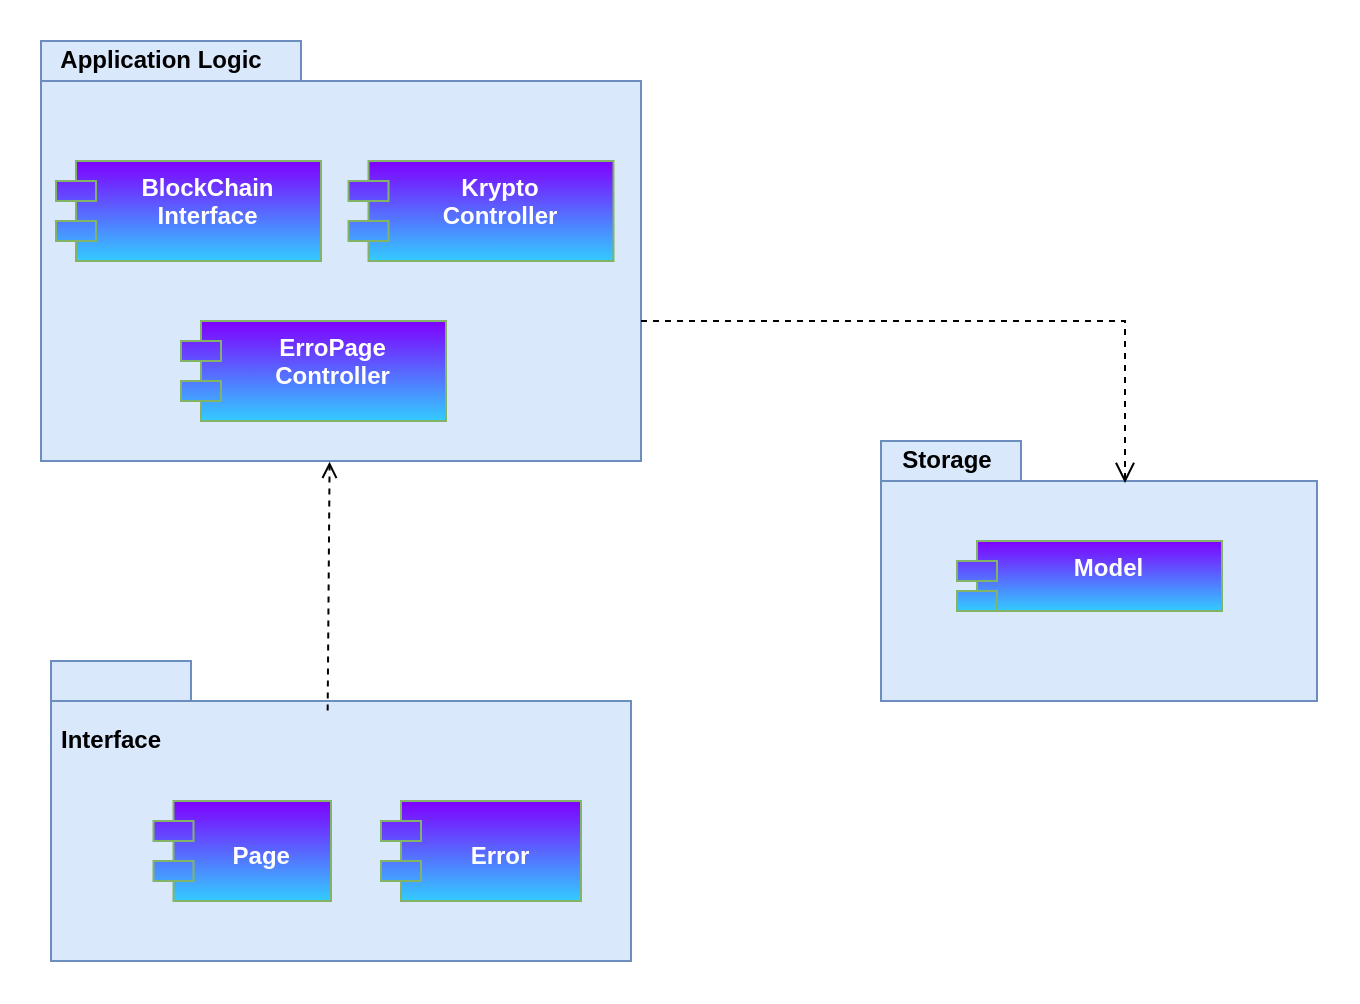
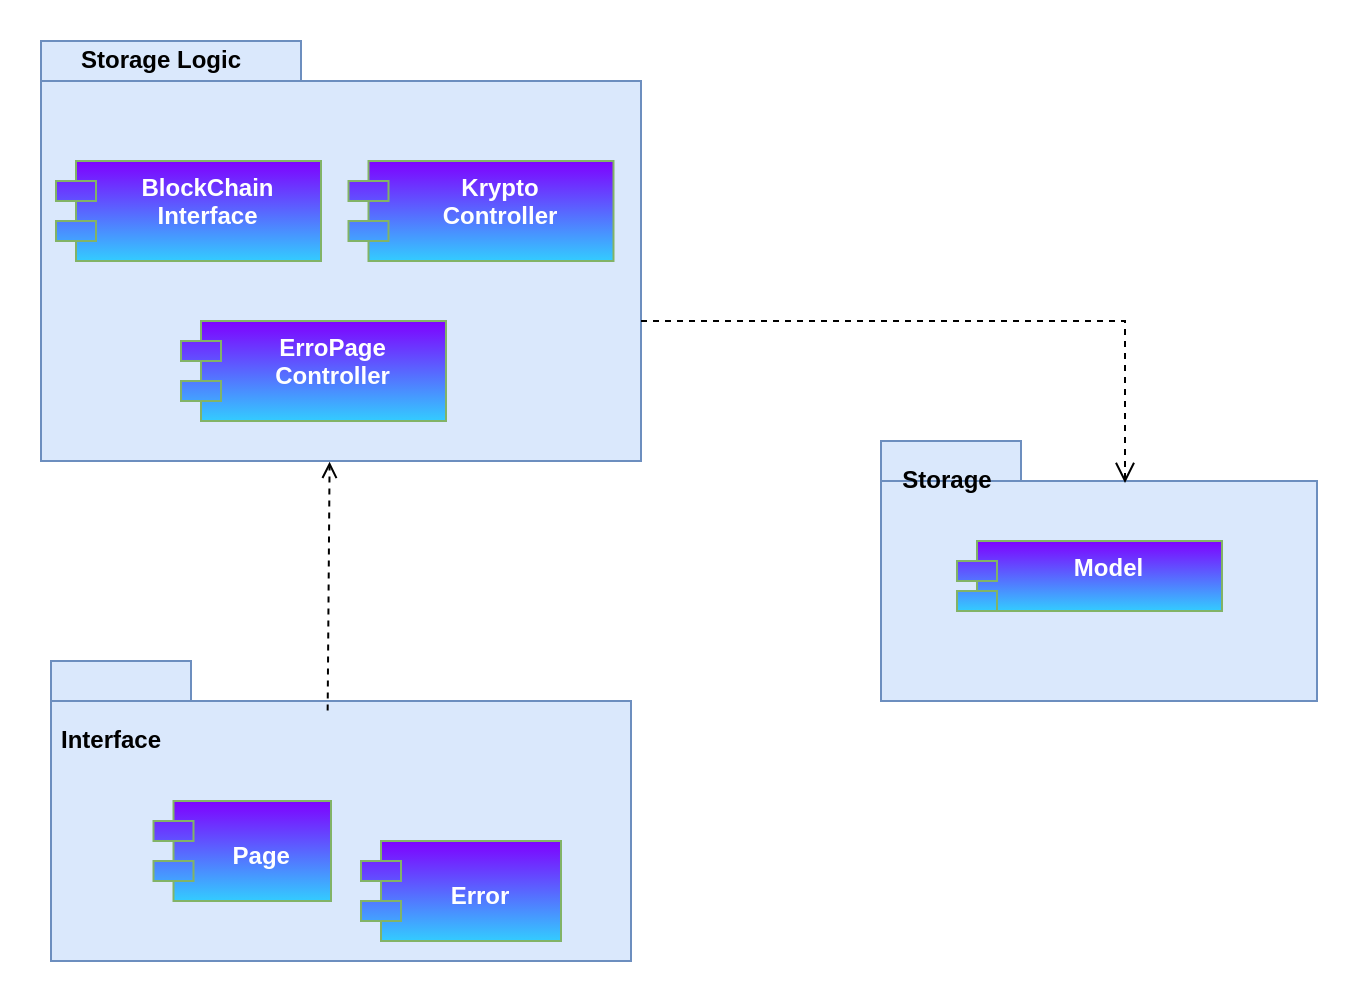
  <mxCell id="0" />
  <mxCell id="1" parent="0" />
  <mxCell id="2" value="" style="shape=folder;fontStyle=1;spacingTop=10;tabWidth=130;tabHeight=20;tabPosition=left;html=1;fillColor=#dae8fc;strokeColor=#6c8ebf;" parent="1" vertex="1"><mxGeometry x="20" y="20" width="300" height="210" as="geometry" /></mxCell>
  <mxCell id="3" value="" style="shape=folder;fontStyle=1;spacingTop=10;tabWidth=70;tabHeight=20;tabPosition=left;html=1;fillColor=#dae8fc;strokeColor=#6c8ebf;" parent="1" vertex="1"><mxGeometry x="440" y="220" width="218" height="130" as="geometry" /></mxCell>
- <mxCell id="4" value="&lt;b&gt;Storage&lt;/b&gt;" style="text;html=1;align=center;verticalAlign=middle;resizable=0;points=[];autosize=1;strokeColor=none;fillColor=none;" parent="1" vertex="1"><mxGeometry x="443" y="220" width="60" height="20" as="geometry" /></mxCell>
+ <mxCell id="4" value="&lt;b&gt;Storage&lt;/b&gt;" style="text;html=1;align=center;verticalAlign=middle;resizable=0;points=[];autosize=1;strokeColor=none;fillColor=none;" parent="1" vertex="1"><mxGeometry x="443" y="230" width="60" height="20" as="geometry" /></mxCell>
  <mxCell id="5" value="" style="shape=folder;fontStyle=1;spacingTop=10;tabWidth=70;tabHeight=20;tabPosition=left;html=1;fillColor=#dae8fc;strokeColor=#6c8ebf;" parent="1" vertex="1"><mxGeometry x="25" y="330" width="290" height="150" as="geometry" /></mxCell>
  <mxCell id="6" value="&lt;b&gt;Interface&lt;/b&gt;" style="text;html=1;align=center;verticalAlign=middle;resizable=0;points=[];autosize=1;strokeColor=none;fillColor=none;" parent="1" vertex="1"><mxGeometry x="20" y="360" width="70" height="20" as="geometry" /></mxCell>
  <mxCell id="7" value="" style="html=1;verticalAlign=bottom;endArrow=open;dashed=1;endSize=8;rounded=0;edgeStyle=orthogonalEdgeStyle;" parent="1" source="2" edge="1"><mxGeometry relative="1" as="geometry"><mxPoint x="311" y="160" as="sourcePoint" /><mxPoint x="562" y="241" as="targetPoint" /><Array as="points"><mxPoint x="562" y="160" /></Array></mxGeometry></mxCell>
  <mxCell id="8" value="BlockChain&#10;Interface" style="shape=module;align=left;spacingLeft=20;align=center;verticalAlign=top;fillColor=#7F00FF;strokeColor=#82b366;gradientColor=#33CCFF;fontColor=#FFFFFF;fontStyle=1" parent="1" vertex="1"><mxGeometry x="27.5" y="80" width="132.5" height="50" as="geometry" /></mxCell>
- <mxCell id="9" value="&lt;b&gt;&lt;font style=&quot;font-size: 12px&quot;&gt;Application Logic&lt;/font&gt;&lt;/b&gt;" style="text;html=1;align=center;verticalAlign=middle;resizable=0;points=[];autosize=1;strokeColor=none;fillColor=none;" parent="1" vertex="1"><mxGeometry x="20" y="20" width="120" height="20" as="geometry" /></mxCell>
+ <mxCell id="9" value="&lt;b&gt;&lt;font style=&quot;font-size: 12px&quot;&gt;Storage Logic&lt;/font&gt;&lt;/b&gt;" style="text;html=1;align=center;verticalAlign=middle;resizable=0;points=[];autosize=1;strokeColor=none;fillColor=none;" parent="1" vertex="1"><mxGeometry x="20" y="20" width="120" height="20" as="geometry" /></mxCell>
  <mxCell id="10" value="Krypto&#10;Controller" style="shape=module;align=left;spacingLeft=20;align=center;verticalAlign=top;fillColor=#7F00FF;strokeColor=#82b366;gradientColor=#33CCFF;fontColor=#FFFFFF;fontStyle=1" vertex="1" parent="1"><mxGeometry x="173.75" y="80" width="132.5" height="50" as="geometry" /></mxCell>
  <mxCell id="11" value="ErroPage&#10;Controller" style="shape=module;align=left;spacingLeft=20;align=center;verticalAlign=top;fillColor=#7F00FF;strokeColor=#82b366;gradientColor=#33CCFF;fontColor=#FFFFFF;fontStyle=1" vertex="1" parent="1"><mxGeometry x="90" y="160" width="132.5" height="50" as="geometry" /></mxCell>
  <mxCell id="12" value="" style="endArrow=open;html=1;rounded=0;fontColor=#FFFFFF;exitX=0.477;exitY=0.165;exitDx=0;exitDy=0;exitPerimeter=0;entryX=0.481;entryY=1.002;entryDx=0;entryDy=0;entryPerimeter=0;dashed=1;endFill=0;" edge="1" parent="1" source="5" target="2"><mxGeometry width="50" height="50" relative="1" as="geometry"><mxPoint x="220" y="310" as="sourcePoint" /><mxPoint x="270" y="260" as="targetPoint" /></mxGeometry></mxCell>
  <mxCell id="13" value="&#10;Page" style="shape=module;align=left;spacingLeft=20;align=center;verticalAlign=top;fillColor=#7F00FF;strokeColor=#82b366;gradientColor=#33CCFF;fontColor=#FFFFFF;fontStyle=1" vertex="1" parent="1"><mxGeometry x="76.25" y="400" width="88.75" height="50" as="geometry" /></mxCell>
- <mxCell id="14" value="&#10;Error" style="shape=module;align=left;spacingLeft=20;align=center;verticalAlign=top;fillColor=#7F00FF;strokeColor=#82b366;gradientColor=#33CCFF;fontColor=#FFFFFF;fontStyle=1" vertex="1" parent="1"><mxGeometry x="190" y="400" width="100" height="50" as="geometry" /></mxCell>
+ <mxCell id="14" value="&#10;Error" style="shape=module;align=left;spacingLeft=20;align=center;verticalAlign=top;fillColor=#7F00FF;strokeColor=#82b366;gradientColor=#33CCFF;fontColor=#FFFFFF;fontStyle=1" vertex="1" parent="1"><mxGeometry x="180" y="420" width="100" height="50" as="geometry" /></mxCell>
  <mxCell id="15" value="Model" style="shape=module;align=left;spacingLeft=20;align=center;verticalAlign=top;fillColor=#7F00FF;strokeColor=#82b366;gradientColor=#33CCFF;fontColor=#FFFFFF;fontStyle=1" vertex="1" parent="1"><mxGeometry x="478" y="270" width="132.5" height="35" as="geometry" /></mxCell>
